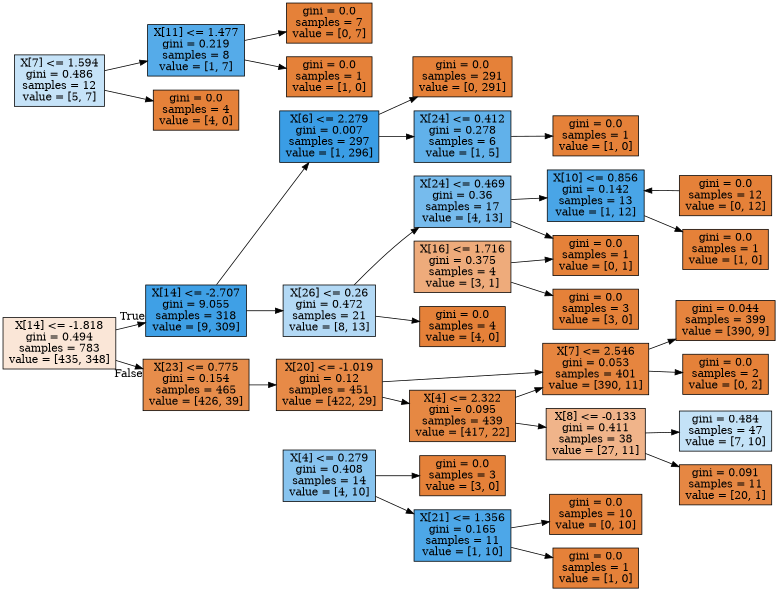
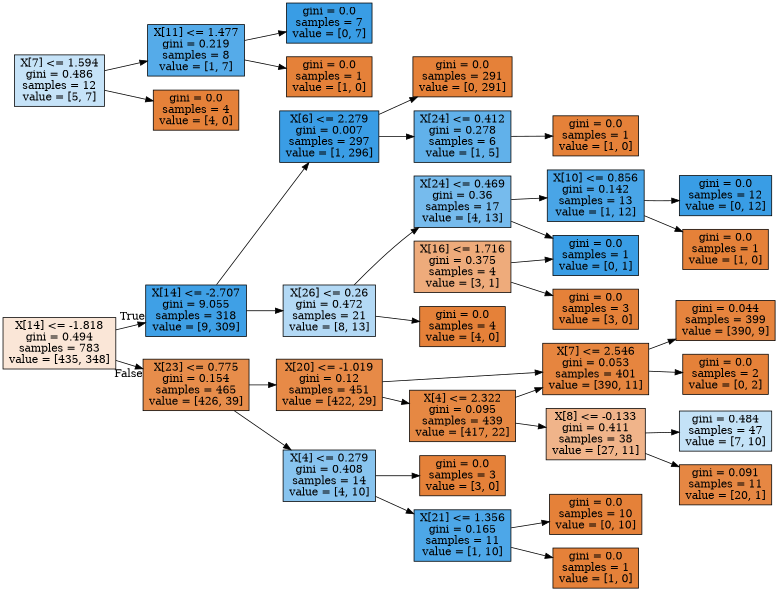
  digraph {
    rankdir=LR
    node [color=black fillcolor="#e58139" shape=box style=filled]
    n1 [fillcolor="#fae6d7" label="X[14] <= -1.818\ngini = 0.494\nsamples = 783\nvalue = [435, 348]"]
    n2 [fillcolor="#3fa0e6" label="X[14] <= -2.707\ngini = 9.055\nsamples = 318\nvalue = [9, 309]"]
    n3 [fillcolor="#e78d4b" label="X[23] <= 0.775\ngini = 0.154\nsamples = 465\nvalue = [426, 39]"]
    n4 [fillcolor="#3a9de5" label="X[6] <= 2.279\ngini = 0.007\nsamples = 297\nvalue = [1, 296]"]
    n5 [fillcolor="#b3d9f5" label="X[26] <= 0.26\ngini = 0.472\nsamples = 21\nvalue = [8, 13]"]
    n6 [fillcolor="#e78a47" label="X[20] <= -1.019\ngini = 0.12\nsamples = 451\nvalue = [422, 29]"]
    n7 [fillcolor="#88c4ef" label="X[4] <= 0.279\ngini = 0.408\nsamples = 14\nvalue = [4, 10]"]
    n8 [label="gini = 0.0\nsamples = 291\nvalue = [0, 291]"]
    n9 [fillcolor="#61b1ea" label="X[24] <= 0.412\ngini = 0.278\nsamples = 6\nvalue = [1, 5]"]
    n10 [fillcolor="#76bbed" label="X[24] <= 0.469\ngini = 0.36\nsamples = 17\nvalue = [4, 13]"]
    n11 [label="gini = 0.0\nsamples = 4\nvalue = [4, 0]"]
    n12 [label="gini = 0.0\nsamples = 1\nvalue = [1, 0]"]
    n13 [fillcolor="#49a5e7" label="X[10] <= 0.856\ngini = 0.142\nsamples = 13\nvalue = [1, 12]"]
-   n14 [label="gini = 0.0\nsamples = 1\nvalue = [0, 1]"]
-   n15 [label="gini = 0.0\nsamples = 12\nvalue = [0, 12]"]
+   n14 [fillcolor="#399de5" label="gini = 0.0\nsamples = 1\nvalue = [0, 1]"]
+   n15 [fillcolor="#399de5" label="gini = 0.0\nsamples = 12\nvalue = [0, 12]"]
    n16 [label="gini = 0.0\nsamples = 1\nvalue = [1, 0]"]
    n17 [fillcolor="#eeab7b" label="X[16] <= 1.716\ngini = 0.375\nsamples = 4\nvalue = [3, 1]"]
    n18 [label="gini = 0.0\nsamples = 3\nvalue = [3, 0]"]
    n19 [fillcolor="#e68843" label="X[4] <= 2.322\ngini = 0.095\nsamples = 439\nvalue = [417, 22]"]
    n20 [fillcolor="#e6853f" label="X[7] <= 2.546\ngini = 0.053\nsamples = 401\nvalue = [390, 11]"]
    n21 [label="gini = 0.0\nsamples = 3\nvalue = [3, 0]"]
    n22 [fillcolor="#4da7e8" label="X[21] <= 1.356\ngini = 0.165\nsamples = 11\nvalue = [1, 10]"]
    n23 [fillcolor="#c6e3f8" label="X[7] <= 1.594\ngini = 0.486\nsamples = 12\nvalue = [5, 7]"]
    n24 [fillcolor="#55abe9" label="X[11] <= 1.477\ngini = 0.219\nsamples = 8\nvalue = [1, 7]"]
    n25 [label="gini = 0.0\nsamples = 4\nvalue = [4, 0]"]
    n26 [fillcolor="#f0b48a" label="X[8] <= -0.133\ngini = 0.411\nsamples = 38\nvalue = [27, 11]"]
-   n27 [label="gini = 0.0\nsamples = 7\nvalue = [0, 7]"]
+   n27 [fillcolor="#399de5" label="gini = 0.0\nsamples = 7\nvalue = [0, 7]"]
    n28 [label="gini = 0.0\nsamples = 1\nvalue = [1, 0]"]
    n29 [fillcolor="#e6843e" label="gini = 0.044\nsamples = 399\nvalue = [390, 9]"]
    n30 [label="gini = 0.0\nsamples = 2\nvalue = [0, 2]"]
    n31 [fillcolor="#c4e2f7" label="gini = 0.484\nsamples = 47\nvalue = [7, 10]"]
    n32 [fillcolor="#e68743" label="gini = 0.091\nsamples = 11\nvalue = [20, 1]"]
    n33 [label="gini = 0.0\nsamples = 10\nvalue = [0, 10]"]
    n34 [label="gini = 0.0\nsamples = 1\nvalue = [1, 0]"]
    n1 -> n2 [headlabel=True labelangle=45 labeldistance=2.5]
    n1 -> n3 [headlabel=False labelangle=-45 labeldistance=2.5]
    n2 -> n4
    n2 -> n5
    n3 -> n6
+   n3 -> n7
    n4 -> n8
    n4 -> n9
    n5 -> n10
    n5 -> n11
    n6 -> n19
    n6 -> n20
    n7 -> n21
    n7 -> n22
    n9 -> n12
    n10 -> n13
    n10 -> n14
-   n15 -> n13
+   n13 -> n15
    n13 -> n16
    n17 -> n14
    n17 -> n18
    n19 -> n20
    n19 -> n26
    n20 -> n29
    n20 -> n30
    n22 -> n33
    n22 -> n34
    n23 -> n24
    n23 -> n25
    n24 -> n27
    n24 -> n28
    n26 -> n31
    n26 -> n32
  }
